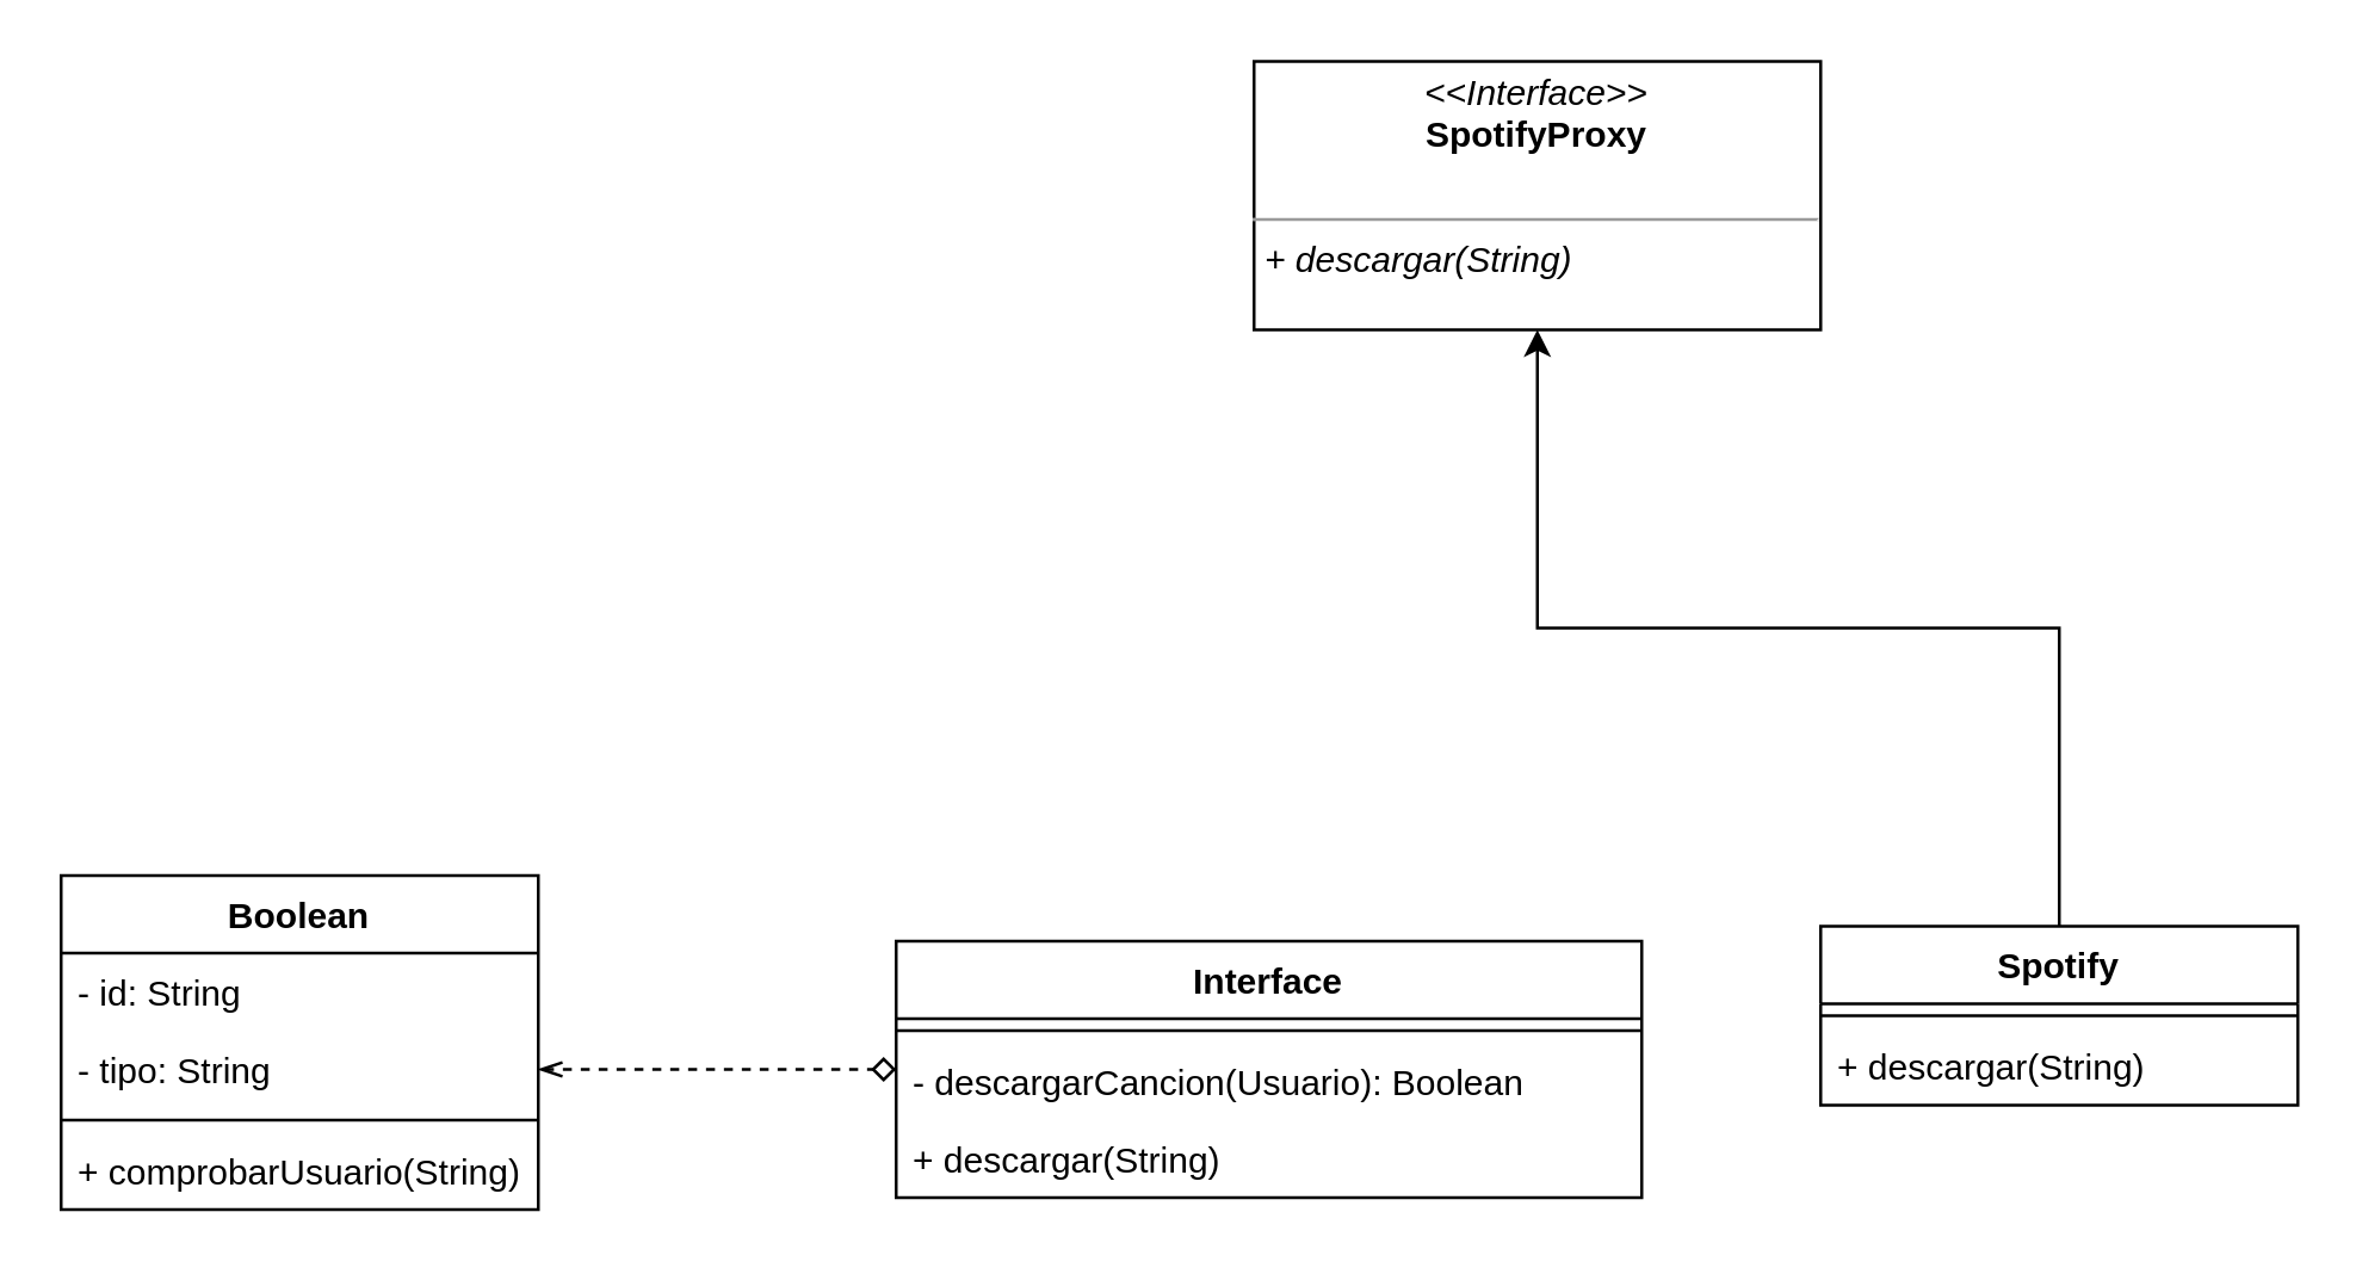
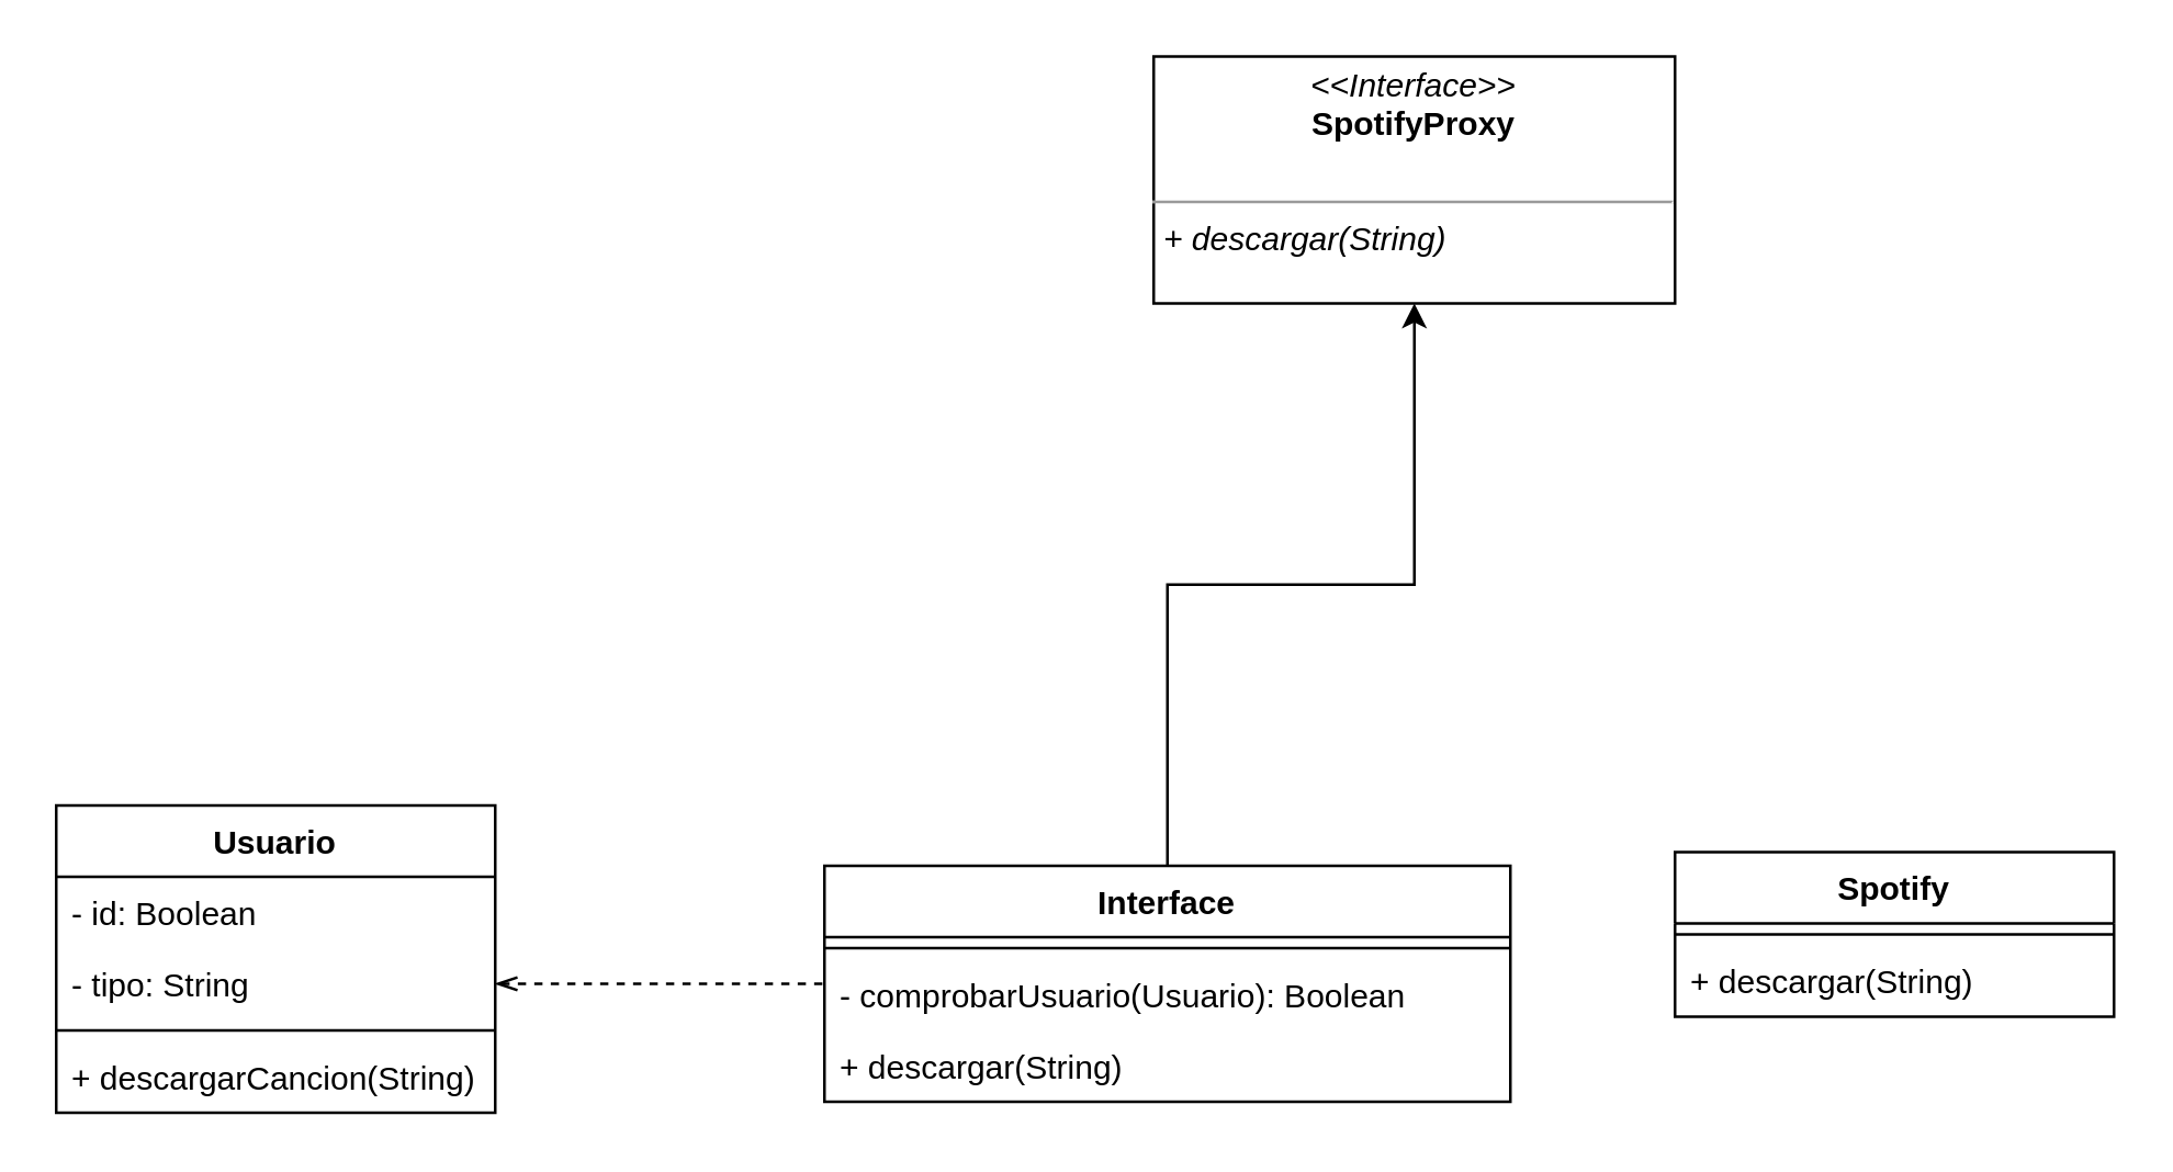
  <mxCell id="0" />
  <mxCell id="1" parent="0" />
- <mxCell id="2" style="edgeStyle=orthogonalEdgeStyle;rounded=0;orthogonalLoop=1;jettySize=auto;html=1;" edge="1" parent="1" source="3" target="11"><mxGeometry relative="1" as="geometry" /></mxCell>
  <mxCell id="3" value="Spotify" style="swimlane;fontStyle=1;align=center;verticalAlign=top;childLayout=stackLayout;horizontal=1;startSize=26;horizontalStack=0;resizeParent=1;resizeParentMax=0;resizeLast=0;collapsible=1;marginBottom=0;" vertex="1" parent="1"><mxGeometry x="610" y="310" width="160" height="60" as="geometry" /></mxCell>
  <mxCell id="4" value="" style="line;strokeWidth=1;fillColor=none;align=left;verticalAlign=middle;spacingTop=-1;spacingLeft=3;spacingRight=3;rotatable=0;labelPosition=right;points=[];portConstraint=eastwest;" vertex="1" parent="3"><mxGeometry y="26" width="160" height="8" as="geometry" /></mxCell>
  <mxCell id="5" value="+ descargar(String)" style="text;strokeColor=none;fillColor=none;align=left;verticalAlign=top;spacingLeft=4;spacingRight=4;overflow=hidden;rotatable=0;points=[[0,0.5],[1,0.5]];portConstraint=eastwest;" vertex="1" parent="3"><mxGeometry y="34" width="160" height="26" as="geometry" /></mxCell>
+ <mxCell id="6" style="edgeStyle=orthogonalEdgeStyle;rounded=0;orthogonalLoop=1;jettySize=auto;html=1;" edge="1" parent="1" source="7" target="11"><mxGeometry relative="1" as="geometry" /></mxCell>
  <mxCell id="7" value="Interface" style="swimlane;fontStyle=1;align=center;verticalAlign=top;childLayout=stackLayout;horizontal=1;startSize=26;horizontalStack=0;resizeParent=1;resizeParentMax=0;resizeLast=0;collapsible=1;marginBottom=0;" vertex="1" parent="1"><mxGeometry x="300" y="315" width="250" height="86" as="geometry" /></mxCell>
  <mxCell id="8" value="" style="line;strokeWidth=1;fillColor=none;align=left;verticalAlign=middle;spacingTop=-1;spacingLeft=3;spacingRight=3;rotatable=0;labelPosition=right;points=[];portConstraint=eastwest;" vertex="1" parent="7"><mxGeometry y="26" width="250" height="8" as="geometry" /></mxCell>
- <mxCell id="9" value="- descargarCancion(Usuario): Boolean" style="text;strokeColor=none;fillColor=none;align=left;verticalAlign=top;spacingLeft=4;spacingRight=4;overflow=hidden;rotatable=0;points=[[0,0.5],[1,0.5]];portConstraint=eastwest;" vertex="1" parent="7"><mxGeometry y="34" width="250" height="26" as="geometry" /></mxCell>
+ <mxCell id="9" value="- comprobarUsuario(Usuario): Boolean" style="text;strokeColor=none;fillColor=none;align=left;verticalAlign=top;spacingLeft=4;spacingRight=4;overflow=hidden;rotatable=0;points=[[0,0.5],[1,0.5]];portConstraint=eastwest;" vertex="1" parent="7"><mxGeometry y="34" width="250" height="26" as="geometry" /></mxCell>
  <mxCell id="10" value="+ descargar(String)" style="text;strokeColor=none;fillColor=none;align=left;verticalAlign=top;spacingLeft=4;spacingRight=4;overflow=hidden;rotatable=0;points=[[0,0.5],[1,0.5]];portConstraint=eastwest;" vertex="1" parent="7"><mxGeometry y="60" width="250" height="26" as="geometry" /></mxCell>
  <mxCell id="11" value="&lt;p style=&quot;margin: 0px ; margin-top: 4px ; text-align: center&quot;&gt;&lt;i&gt;&amp;lt;&amp;lt;Interface&amp;gt;&amp;gt;&lt;/i&gt;&lt;br&gt;&lt;b&gt;SpotifyProxy&lt;/b&gt;&lt;/p&gt;&lt;br&gt;&lt;hr size=&quot;1&quot;&gt;&lt;p style=&quot;margin: 0px ; margin-left: 4px&quot;&gt;&lt;i&gt;+ descargar(String)&lt;/i&gt;&lt;br&gt;&lt;/p&gt;" style="verticalAlign=top;align=left;overflow=fill;fontSize=12;fontFamily=Helvetica;html=1;" vertex="1" parent="1"><mxGeometry x="420" y="20" width="190" height="90" as="geometry" /></mxCell>
- <mxCell id="12" value="Boolean" style="swimlane;fontStyle=1;align=center;verticalAlign=top;childLayout=stackLayout;horizontal=1;startSize=26;horizontalStack=0;resizeParent=1;resizeParentMax=0;resizeLast=0;collapsible=1;marginBottom=0;" vertex="1" parent="1"><mxGeometry x="20" y="293" width="160" height="112" as="geometry" /></mxCell>
- <mxCell id="13" value="- id: String" style="text;strokeColor=none;fillColor=none;align=left;verticalAlign=top;spacingLeft=4;spacingRight=4;overflow=hidden;rotatable=0;points=[[0,0.5],[1,0.5]];portConstraint=eastwest;" vertex="1" parent="12"><mxGeometry y="26" width="160" height="26" as="geometry" /></mxCell>
+ <mxCell id="12" value="Usuario" style="swimlane;fontStyle=1;align=center;verticalAlign=top;childLayout=stackLayout;horizontal=1;startSize=26;horizontalStack=0;resizeParent=1;resizeParentMax=0;resizeLast=0;collapsible=1;marginBottom=0;" vertex="1" parent="1"><mxGeometry x="20" y="293" width="160" height="112" as="geometry" /></mxCell>
+ <mxCell id="13" value="- id: Boolean" style="text;strokeColor=none;fillColor=none;align=left;verticalAlign=top;spacingLeft=4;spacingRight=4;overflow=hidden;rotatable=0;points=[[0,0.5],[1,0.5]];portConstraint=eastwest;" vertex="1" parent="12"><mxGeometry y="26" width="160" height="26" as="geometry" /></mxCell>
  <mxCell id="14" value="- tipo: String" style="text;strokeColor=none;fillColor=none;align=left;verticalAlign=top;spacingLeft=4;spacingRight=4;overflow=hidden;rotatable=0;points=[[0,0.5],[1,0.5]];portConstraint=eastwest;" vertex="1" parent="12"><mxGeometry y="52" width="160" height="26" as="geometry" /></mxCell>
  <mxCell id="15" value="" style="line;strokeWidth=1;fillColor=none;align=left;verticalAlign=middle;spacingTop=-1;spacingLeft=3;spacingRight=3;rotatable=0;labelPosition=right;points=[];portConstraint=eastwest;" vertex="1" parent="12"><mxGeometry y="78" width="160" height="8" as="geometry" /></mxCell>
- <mxCell id="16" value="+ comprobarUsuario(String)" style="text;strokeColor=none;fillColor=none;align=left;verticalAlign=top;spacingLeft=4;spacingRight=4;overflow=hidden;rotatable=0;points=[[0,0.5],[1,0.5]];portConstraint=eastwest;" vertex="1" parent="12"><mxGeometry y="86" width="160" height="26" as="geometry" /></mxCell>
- <mxCell id="17" style="edgeStyle=orthogonalEdgeStyle;rounded=0;orthogonalLoop=1;jettySize=auto;html=1;dashed=1;endArrow=diamond;endFill=0;startArrow=openThin;startFill=0;" edge="1" parent="1" source="14" target="7"><mxGeometry relative="1" as="geometry" /></mxCell>
+ <mxCell id="16" value="+ descargarCancion(String)" style="text;strokeColor=none;fillColor=none;align=left;verticalAlign=top;spacingLeft=4;spacingRight=4;overflow=hidden;rotatable=0;points=[[0,0.5],[1,0.5]];portConstraint=eastwest;" vertex="1" parent="12"><mxGeometry y="86" width="160" height="26" as="geometry" /></mxCell>
+ <mxCell id="17" style="edgeStyle=orthogonalEdgeStyle;rounded=0;orthogonalLoop=1;jettySize=auto;html=1;dashed=1;endArrow=none;endFill=0;startArrow=openThin;startFill=0;" edge="1" parent="1" source="14" target="7"><mxGeometry relative="1" as="geometry" /></mxCell>
